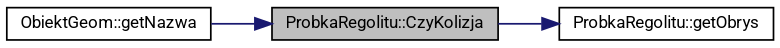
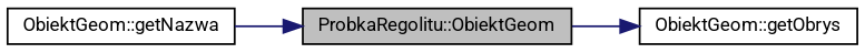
  digraph {
    fontname=Roboto
    rankdir=LR
    node [color=black fillcolor=white fontname=Roboto fontsize=10 shape=record style=filled]
    edge [color=midnightblue fontname=Roboto fontsize=10 labelfontname=FreeSans labelfontsize=10 style=solid]
-   n1 [fillcolor=grey75 fontcolor=black height=0.2 label="ProbkaRegolitu::CzyKolizja" width=0.4]
-   n2 [height=0.2 label="ProbkaRegolitu::getObrys" width=0.4]
+   n1 [fillcolor=grey75 fontcolor=black height=0.2 label="ProbkaRegolitu::ObiektGeom" width=0.4]
+   n2 [height=0.2 label="ObiektGeom::getObrys" width=0.4]
    n3 [height=0.2 label="ObiektGeom::getNazwa" width=0.4]
    n1 -> n2
    n3 -> n1
  }
